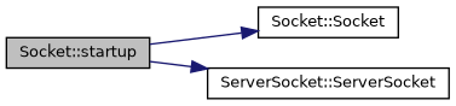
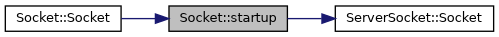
  digraph {
    rankdir=RL
    node [color=black fillcolor=white fontname=Helvetica fontsize=10 shape=record style=filled]
    edge [color=midnightblue dir=back fontname=Helvetica fontsize=10 labelfontname=Helvetica labelfontsize=10 style=solid]
    n1 [fillcolor=grey75 fontcolor=black height=0.2 label="Socket::startup" width=0.4]
    n2 [height=0.2 label="Socket::Socket" width=0.4]
-   n3 [height=0.2 label="ServerSocket::ServerSocket" width=0.4]
-   n2 -> n1
+   n3 [height=0.2 label="ServerSocket::Socket" width=0.4]
+   n1 -> n2
    n3 -> n1
  }
